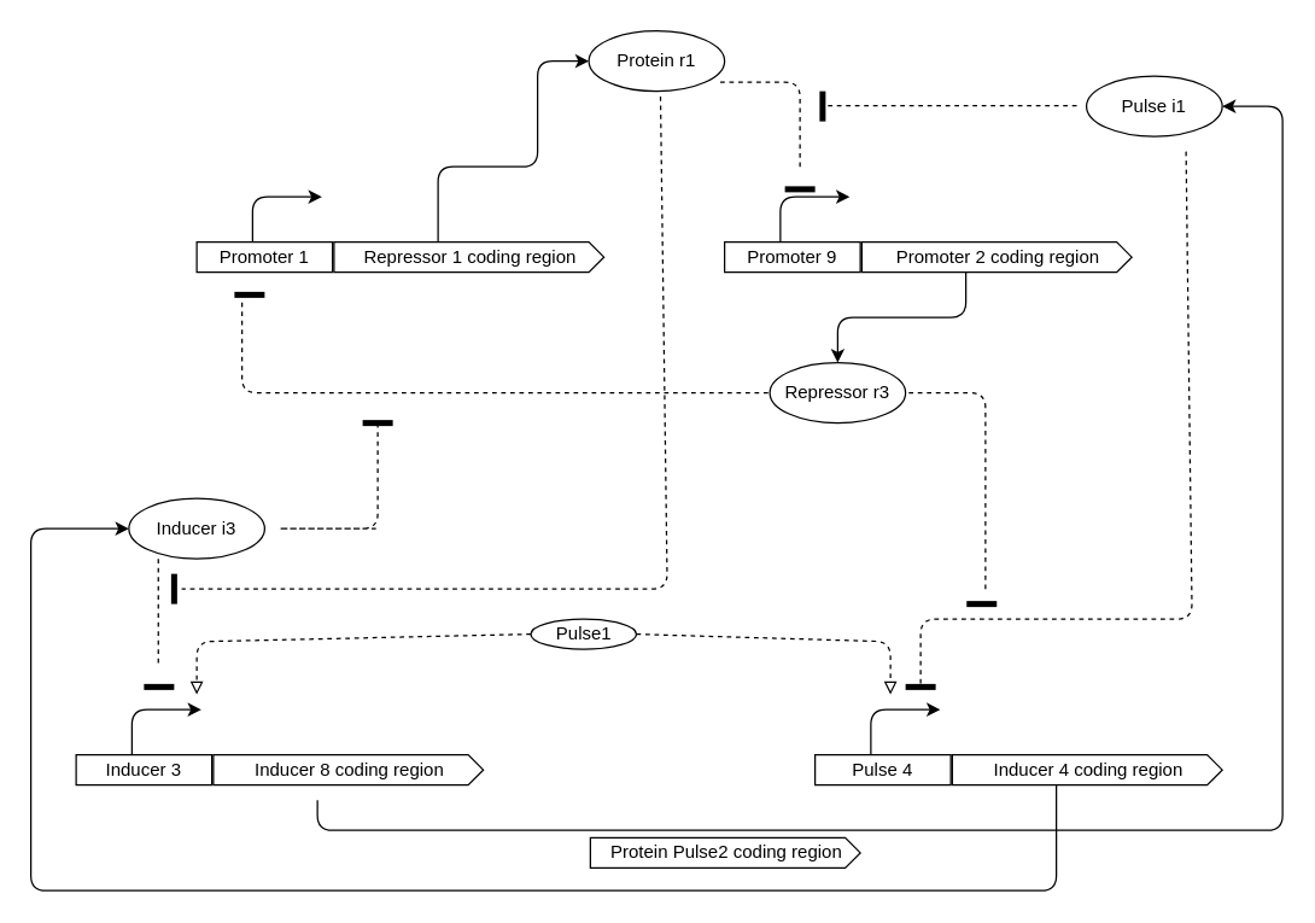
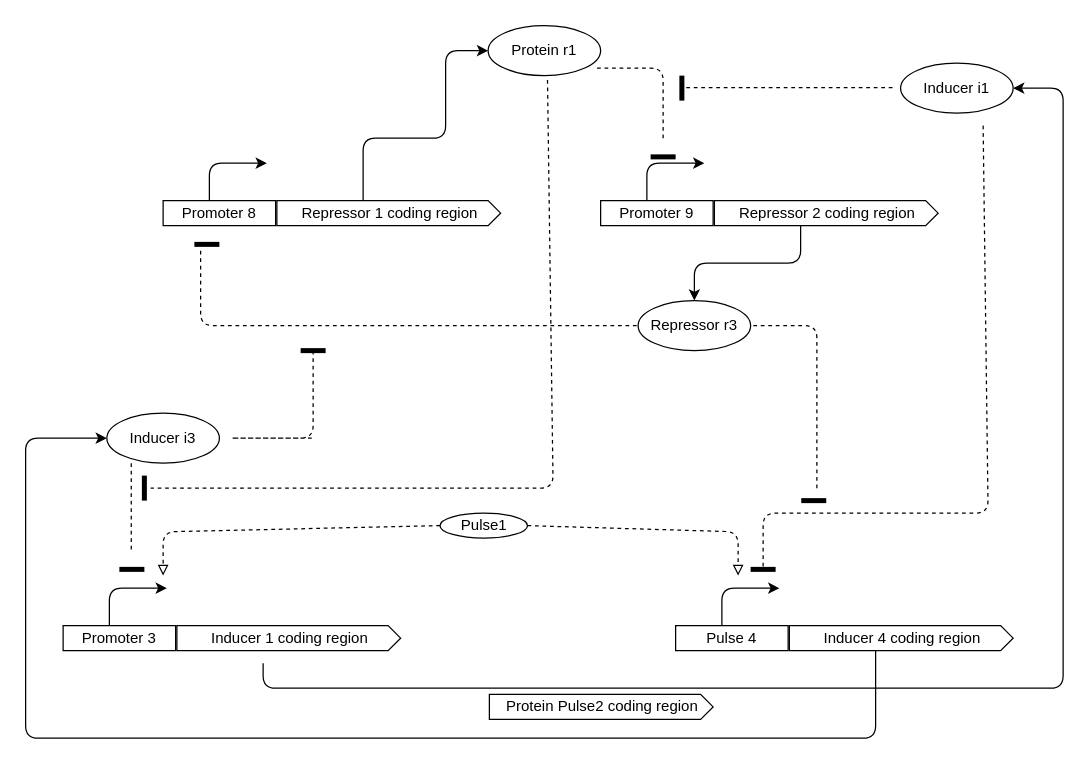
  <mxCell id="0" />
  <mxCell id="1" parent="0" />
- <mxCell id="2" value="Promoter 1" style="rounded=0;whiteSpace=wrap;html=1;" vertex="1" parent="1"><mxGeometry x="130" y="160" width="90" height="20" as="geometry" /></mxCell>
+ <mxCell id="2" value="Promoter 8" style="rounded=0;whiteSpace=wrap;html=1;" vertex="1" parent="1"><mxGeometry x="130" y="160" width="90" height="20" as="geometry" /></mxCell>
  <mxCell id="3" value="" style="endArrow=classic;html=1;" edge="1" parent="1"><mxGeometry width="50" height="50" relative="1" as="geometry"><mxPoint x="167" y="160" as="sourcePoint" /><mxPoint x="213" y="130" as="targetPoint" /><Array as="points"><mxPoint x="167" y="130" /></Array></mxGeometry></mxCell>
  <mxCell id="4" value="Repressor 1 coding region" style="html=1;shadow=0;dashed=0;align=center;verticalAlign=middle;shape=mxgraph.arrows2.arrow;dy=0;dx=10;notch=0;" vertex="1" parent="1"><mxGeometry x="221" y="160" width="179" height="20" as="geometry" /></mxCell>
  <mxCell id="5" style="edgeStyle=orthogonalEdgeStyle;orthogonalLoop=1;jettySize=auto;html=1;rounded=1;entryX=0;entryY=0.5;entryDx=0;entryDy=0;" edge="1" parent="1" target="6"><mxGeometry relative="1" as="geometry"><Array as="points"><mxPoint x="290" y="110" /><mxPoint x="356" y="110" /><mxPoint x="356" y="40" /></Array><mxPoint x="290" y="160" as="sourcePoint" /><mxPoint x="330" y="80" as="targetPoint" /></mxGeometry></mxCell>
  <mxCell id="6" value="Protein r1" style="ellipse;whiteSpace=wrap;html=1;" vertex="1" parent="1"><mxGeometry x="390" y="20" width="90" height="40" as="geometry" /></mxCell>
  <mxCell id="7" value="Promoter 9" style="rounded=0;whiteSpace=wrap;html=1;" vertex="1" parent="1"><mxGeometry x="480" y="160" width="90" height="20" as="geometry" /></mxCell>
  <mxCell id="8" value="" style="endArrow=classic;html=1;" edge="1" parent="1"><mxGeometry width="50" height="50" relative="1" as="geometry"><mxPoint x="517" y="160" as="sourcePoint" /><mxPoint x="563" y="130" as="targetPoint" /><Array as="points"><mxPoint x="517" y="130" /></Array></mxGeometry></mxCell>
- <mxCell id="9" value="Promoter 2 coding region" style="html=1;shadow=0;dashed=0;align=center;verticalAlign=middle;shape=mxgraph.arrows2.arrow;dy=0;dx=10;notch=0;" vertex="1" parent="1"><mxGeometry x="571" y="160" width="179" height="20" as="geometry" /></mxCell>
+ <mxCell id="9" value="Repressor 2 coding region" style="html=1;shadow=0;dashed=0;align=center;verticalAlign=middle;shape=mxgraph.arrows2.arrow;dy=0;dx=10;notch=0;" vertex="1" parent="1"><mxGeometry x="571" y="160" width="179" height="20" as="geometry" /></mxCell>
  <mxCell id="10" style="edgeStyle=orthogonalEdgeStyle;orthogonalLoop=1;jettySize=auto;html=1;rounded=1;entryX=0.5;entryY=0;entryDx=0;entryDy=0;" edge="1" parent="1" target="11"><mxGeometry relative="1" as="geometry"><Array as="points"><mxPoint x="640" y="210" /><mxPoint x="555" y="210" /></Array><mxPoint x="640" y="180" as="sourcePoint" /><mxPoint x="680" y="80" as="targetPoint" /></mxGeometry></mxCell>
  <mxCell id="11" value="Repressor r3" style="ellipse;whiteSpace=wrap;html=1;" vertex="1" parent="1"><mxGeometry x="510" y="240" width="90" height="40" as="geometry" /></mxCell>
- <mxCell id="12" value="Inducer 3" style="rounded=0;whiteSpace=wrap;html=1;" vertex="1" parent="1"><mxGeometry x="50" y="500" width="90" height="20" as="geometry" /></mxCell>
+ <mxCell id="12" value="Promoter 3" style="rounded=0;whiteSpace=wrap;html=1;" vertex="1" parent="1"><mxGeometry x="50" y="500" width="90" height="20" as="geometry" /></mxCell>
  <mxCell id="13" value="" style="endArrow=classic;html=1;" edge="1" parent="1"><mxGeometry width="50" height="50" relative="1" as="geometry"><mxPoint x="87" y="500" as="sourcePoint" /><mxPoint x="133" y="470" as="targetPoint" /><Array as="points"><mxPoint x="87" y="470" /></Array></mxGeometry></mxCell>
- <mxCell id="14" value="Inducer 8 coding region" style="html=1;shadow=0;dashed=0;align=center;verticalAlign=middle;shape=mxgraph.arrows2.arrow;dy=0;dx=10;notch=0;" vertex="1" parent="1"><mxGeometry x="141" y="500" width="179" height="20" as="geometry" /></mxCell>
+ <mxCell id="14" value="Inducer 1 coding region" style="html=1;shadow=0;dashed=0;align=center;verticalAlign=middle;shape=mxgraph.arrows2.arrow;dy=0;dx=10;notch=0;" vertex="1" parent="1"><mxGeometry x="141" y="500" width="179" height="20" as="geometry" /></mxCell>
  <mxCell id="15" style="edgeStyle=orthogonalEdgeStyle;orthogonalLoop=1;jettySize=auto;html=1;rounded=1;entryX=1;entryY=0.5;entryDx=0;entryDy=0;" edge="1" parent="1" target="16"><mxGeometry relative="1" as="geometry"><Array as="points"><mxPoint x="210" y="550" /><mxPoint x="850" y="550" /><mxPoint x="850" y="70" /></Array><mxPoint x="210" y="530" as="sourcePoint" /><mxPoint x="250" y="420" as="targetPoint" /></mxGeometry></mxCell>
- <mxCell id="16" value="Pulse i1" style="ellipse;whiteSpace=wrap;html=1;" vertex="1" parent="1"><mxGeometry x="720" y="50" width="90" height="40" as="geometry" /></mxCell>
+ <mxCell id="16" value="Inducer i1" style="ellipse;whiteSpace=wrap;html=1;" vertex="1" parent="1"><mxGeometry x="720" y="50" width="90" height="40" as="geometry" /></mxCell>
  <mxCell id="17" value="Pulse 4" style="rounded=0;whiteSpace=wrap;html=1;" vertex="1" parent="1"><mxGeometry x="540" y="500" width="90" height="20" as="geometry" /></mxCell>
  <mxCell id="18" value="" style="endArrow=classic;html=1;" edge="1" parent="1"><mxGeometry width="50" height="50" relative="1" as="geometry"><mxPoint x="577" y="500" as="sourcePoint" /><mxPoint x="623" y="470" as="targetPoint" /><Array as="points"><mxPoint x="577" y="470" /></Array></mxGeometry></mxCell>
  <mxCell id="19" value="Inducer 4 coding region" style="html=1;shadow=0;dashed=0;align=center;verticalAlign=middle;shape=mxgraph.arrows2.arrow;dy=0;dx=10;notch=0;" vertex="1" parent="1"><mxGeometry x="631" y="500" width="179" height="20" as="geometry" /></mxCell>
  <mxCell id="20" style="edgeStyle=orthogonalEdgeStyle;orthogonalLoop=1;jettySize=auto;html=1;rounded=1;entryX=0;entryY=0.5;entryDx=0;entryDy=0;" edge="1" parent="1" target="21"><mxGeometry relative="1" as="geometry"><Array as="points"><mxPoint x="700" y="590" /><mxPoint x="20" y="590" /><mxPoint x="20" y="350" /></Array><mxPoint x="700" y="520" as="sourcePoint" /><mxPoint x="740" y="420" as="targetPoint" /></mxGeometry></mxCell>
  <mxCell id="21" value="Inducer i3" style="ellipse;whiteSpace=wrap;html=1;" vertex="1" parent="1"><mxGeometry x="85" y="330" width="90" height="40" as="geometry" /></mxCell>
  <mxCell id="22" value="Protein Pulse2 coding region" style="html=1;shadow=0;dashed=0;align=center;verticalAlign=middle;shape=mxgraph.arrows2.arrow;dy=0;dx=10;notch=0;" vertex="1" parent="1"><mxGeometry x="391" y="555" width="179" height="20" as="geometry" /></mxCell>
  <mxCell id="23" value="" style="endArrow=none;dashed=1;html=1;" edge="1" parent="1"><mxGeometry width="50" height="50" relative="1" as="geometry"><mxPoint x="160" y="200" as="sourcePoint" /><mxPoint x="510" y="260" as="targetPoint" /><Array as="points"><mxPoint x="160" y="260" /><mxPoint x="270" y="260" /></Array></mxGeometry></mxCell>
  <mxCell id="24" value="" style="line;strokeWidth=4;html=1;perimeter=backbonePerimeter;points=[];outlineConnect=0;rotation=0;" vertex="1" parent="1"><mxGeometry x="155" y="190" width="20" height="10" as="geometry" /></mxCell>
  <mxCell id="25" value="" style="endArrow=none;dashed=1;html=1;" edge="1" parent="1"><mxGeometry width="50" height="50" relative="1" as="geometry"><mxPoint x="250" y="280" as="sourcePoint" /><mxPoint x="250" y="350" as="targetPoint" /><Array as="points"><mxPoint x="250" y="310" /><mxPoint x="250" y="350" /><mxPoint x="180" y="350" /></Array></mxGeometry></mxCell>
  <mxCell id="26" value="" style="line;strokeWidth=4;html=1;perimeter=backbonePerimeter;points=[];outlineConnect=0;rotation=0;" vertex="1" parent="1"><mxGeometry x="240" y="275" width="20" height="10" as="geometry" /></mxCell>
  <mxCell id="27" value="" style="endArrow=none;dashed=1;html=1;" edge="1" parent="1"><mxGeometry width="50" height="50" relative="1" as="geometry"><mxPoint x="104.5" y="370" as="sourcePoint" /><mxPoint x="104.5" y="440" as="targetPoint" /><Array as="points"><mxPoint x="104.5" y="400" /><mxPoint x="104.5" y="440" /></Array></mxGeometry></mxCell>
  <mxCell id="28" value="" style="line;strokeWidth=4;html=1;perimeter=backbonePerimeter;points=[];outlineConnect=0;rotation=0;" vertex="1" parent="1"><mxGeometry x="95" y="450" width="20" height="10" as="geometry" /></mxCell>
  <mxCell id="29" value="" style="endArrow=none;dashed=1;html=1;" edge="1" parent="1" target="30"><mxGeometry width="50" height="50" relative="1" as="geometry"><mxPoint x="786" y="100" as="sourcePoint" /><mxPoint x="590" y="450" as="targetPoint" /><Array as="points"><mxPoint x="790" y="410" /><mxPoint x="610" y="410" /></Array></mxGeometry></mxCell>
  <mxCell id="30" value="" style="line;strokeWidth=4;html=1;perimeter=backbonePerimeter;points=[];outlineConnect=0;rotation=0;" vertex="1" parent="1"><mxGeometry x="600" y="450" width="20" height="10" as="geometry" /></mxCell>
  <mxCell id="31" value="Pulse1" style="ellipse;whiteSpace=wrap;html=1;" vertex="1" parent="1"><mxGeometry x="351.5" y="410" width="70" height="20" as="geometry" /></mxCell>
  <mxCell id="32" value="" style="endArrow=none;dashed=1;html=1;entryX=0.967;entryY=0.85;entryDx=0;entryDy=0;entryPerimeter=0;" edge="1" parent="1" target="6"><mxGeometry width="50" height="50" relative="1" as="geometry"><mxPoint x="530" y="110" as="sourcePoint" /><mxPoint x="530" y="60" as="targetPoint" /><Array as="points"><mxPoint x="530" y="54" /></Array></mxGeometry></mxCell>
  <mxCell id="33" value="" style="line;strokeWidth=4;html=1;perimeter=backbonePerimeter;points=[];outlineConnect=0;rotation=0;" vertex="1" parent="1"><mxGeometry x="520" y="120" width="20" height="10" as="geometry" /></mxCell>
  <mxCell id="34" value="" style="endArrow=none;dashed=1;html=1;" edge="1" parent="1" target="35"><mxGeometry width="50" height="50" relative="1" as="geometry"><mxPoint x="713.5" y="69.5" as="sourcePoint" /><mxPoint x="560" y="70" as="targetPoint" /><Array as="points"><mxPoint x="713.5" y="69.5" /></Array></mxGeometry></mxCell>
  <mxCell id="35" value="" style="line;strokeWidth=4;html=1;perimeter=backbonePerimeter;points=[];outlineConnect=0;rotation=90;" vertex="1" parent="1"><mxGeometry x="535" y="65" width="20" height="10" as="geometry" /></mxCell>
  <mxCell id="36" value="" style="endArrow=none;dashed=1;html=1;entryX=0.967;entryY=0.85;entryDx=0;entryDy=0;entryPerimeter=0;" edge="1" parent="1"><mxGeometry width="50" height="50" relative="1" as="geometry"><mxPoint x="653" y="390" as="sourcePoint" /><mxPoint x="600.03" y="260" as="targetPoint" /><Array as="points"><mxPoint x="653" y="260" /></Array></mxGeometry></mxCell>
  <mxCell id="37" value="" style="line;strokeWidth=4;html=1;perimeter=backbonePerimeter;points=[];outlineConnect=0;rotation=0;" vertex="1" parent="1"><mxGeometry x="640.5" y="395" width="20" height="10" as="geometry" /></mxCell>
  <mxCell id="38" value="" style="endArrow=none;dashed=1;html=1;" edge="1" parent="1"><mxGeometry width="50" height="50" relative="1" as="geometry"><mxPoint x="437.5" y="63.5" as="sourcePoint" /><mxPoint x="120" y="390" as="targetPoint" /><Array as="points"><mxPoint x="442" y="390" /><mxPoint x="262" y="390" /></Array></mxGeometry></mxCell>
  <mxCell id="39" value="" style="line;strokeWidth=4;html=1;perimeter=backbonePerimeter;points=[];outlineConnect=0;rotation=90;" vertex="1" parent="1"><mxGeometry x="105" y="385" width="20" height="10" as="geometry" /></mxCell>
  <mxCell id="40" value="" style="endArrow=block;html=1;exitX=0;exitY=0.5;exitDx=0;exitDy=0;dashed=1;endFill=0;" edge="1" parent="1" source="31"><mxGeometry width="50" height="50" relative="1" as="geometry"><mxPoint x="271" y="455" as="sourcePoint" /><mxPoint x="130" y="460" as="targetPoint" /><Array as="points"><mxPoint x="130" y="425" /></Array></mxGeometry></mxCell>
  <mxCell id="41" value="" style="endArrow=block;html=1;exitX=1;exitY=0.5;exitDx=0;exitDy=0;dashed=1;endFill=0;" edge="1" parent="1" source="31"><mxGeometry width="50" height="50" relative="1" as="geometry"><mxPoint x="570" y="440" as="sourcePoint" /><mxPoint x="590" y="460" as="targetPoint" /><Array as="points"><mxPoint x="590" y="425" /></Array></mxGeometry></mxCell>
